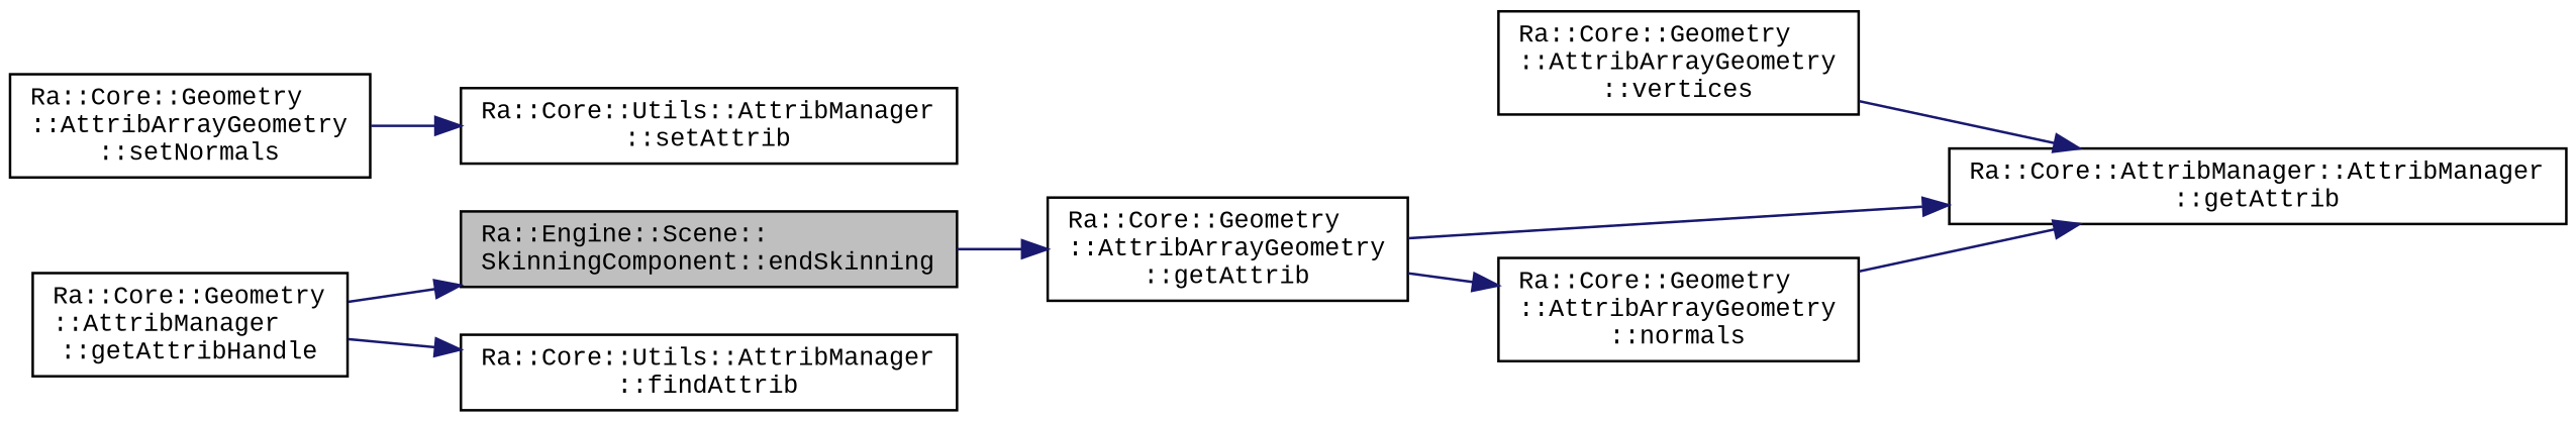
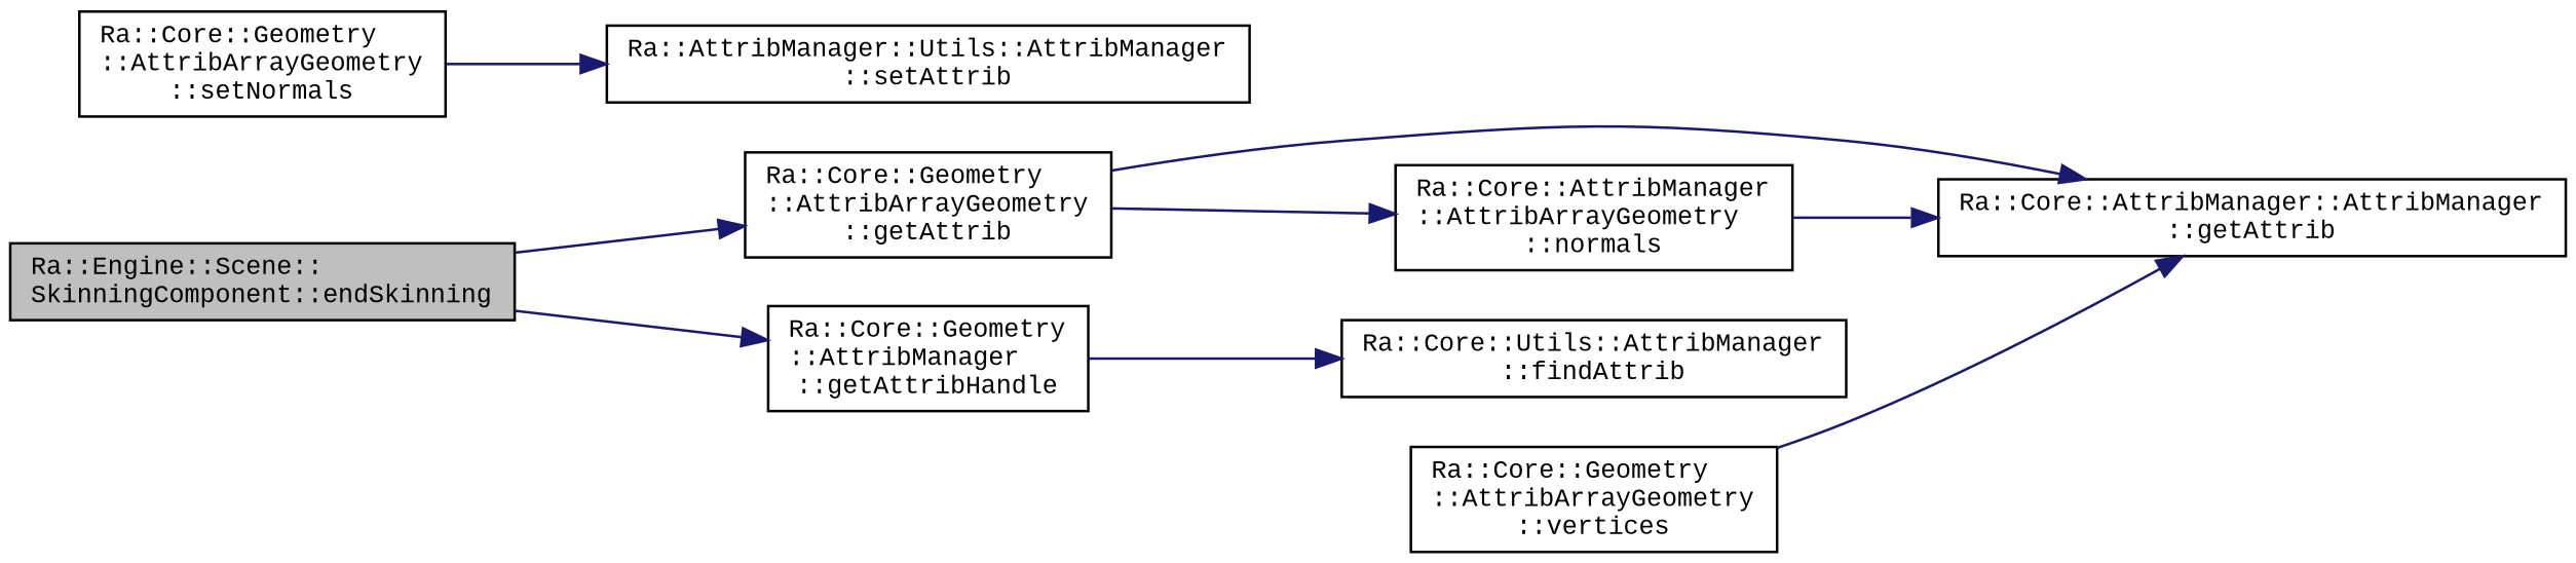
  digraph {
    fontname="Liberation Mono"
    rankdir=LR
    node [color=black fillcolor=white fontname="Liberation Mono" fontsize=10 shape=record style=filled]
    edge [color=midnightblue fontname="Liberation Mono" fontsize=10 labelfontname=Helvetica labelfontsize=10 style=solid]
    n1 [fillcolor=grey75 fontcolor=black height=0.2 label="Ra::Engine::Scene::\lSkinningComponent::endSkinning" width=0.4]
    n2 [height=0.2 label="Ra::Core::Geometry\l::AttribArrayGeometry\l::getAttrib" width=0.4]
    n3 [height=0.2 label="Ra::Core::Geometry\l::AttribManager\l::getAttribHandle" width=0.4]
    n4 [height=0.2 label="Ra::Core::AttribManager::AttribManager\l::getAttrib" width=0.4]
-   n5 [height=0.2 label="Ra::Core::Geometry\l::AttribArrayGeometry\l::normals" width=0.4]
+   n5 [height=0.2 label="Ra::Core::AttribManager\l::AttribArrayGeometry\l::normals" width=0.4]
    n6 [height=0.2 label="Ra::Core::Utils::AttribManager\l::findAttrib" width=0.4]
    n7 [height=0.2 label="Ra::Core::Geometry\l::AttribArrayGeometry\l::setNormals" width=0.4]
-   n8 [height=0.2 label="Ra::Core::Utils::AttribManager\l::setAttrib" width=0.4]
+   n8 [height=0.2 label="Ra::AttribManager::Utils::AttribManager\l::setAttrib" width=0.4]
    n9 [height=0.2 label="Ra::Core::Geometry\l::AttribArrayGeometry\l::vertices" width=0.4]
    n1 -> n2
-   n3 -> n1
+   n1 -> n3
    n2 -> n4
    n2 -> n5
    n3 -> n6
    n5 -> n4
    n7 -> n8
    n9 -> n4
  }
